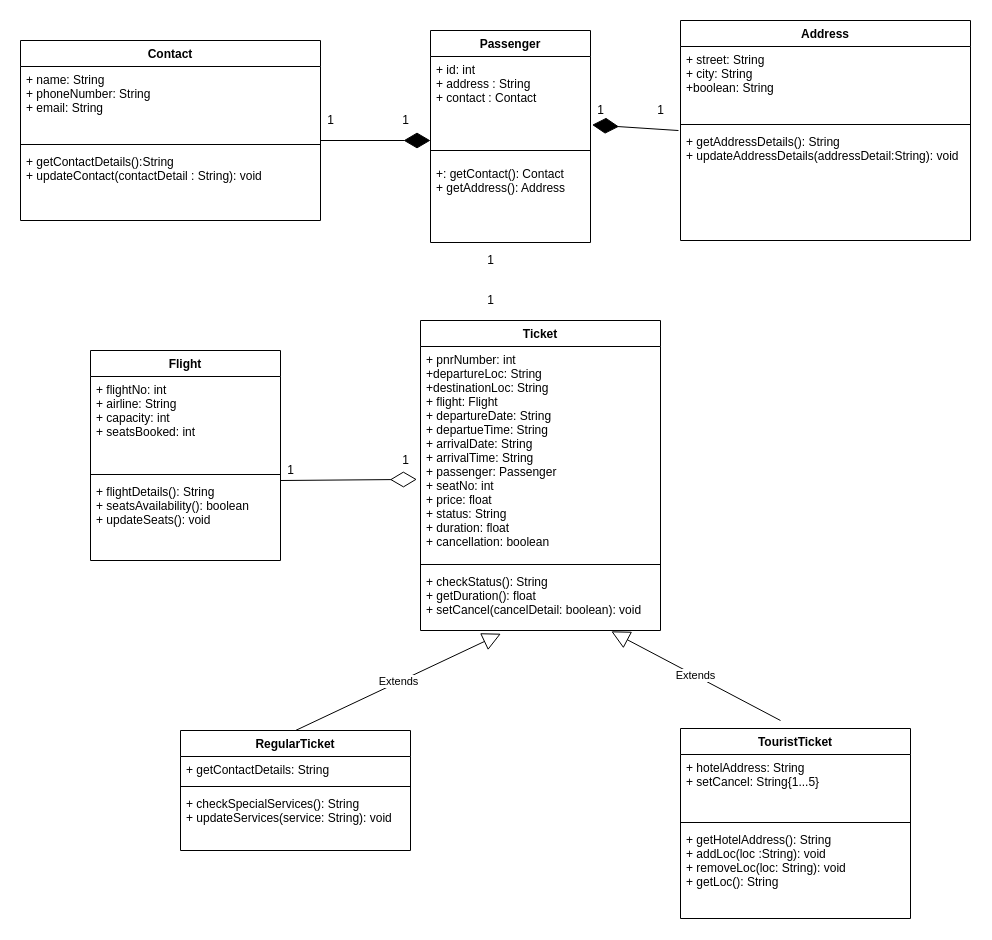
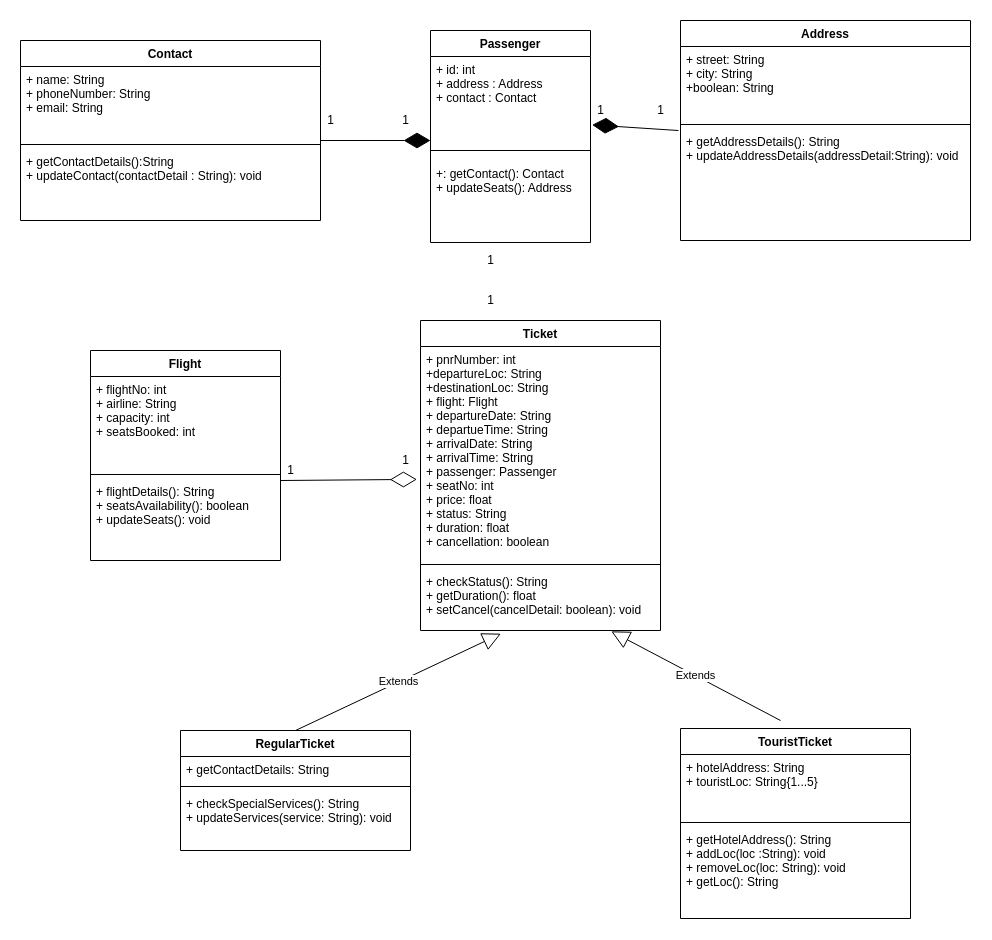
  <mxCell id="0" />
  <mxCell id="1" parent="0" />
  <mxCell id="2" value="Passenger" style="swimlane;fontStyle=1;align=center;verticalAlign=top;childLayout=stackLayout;horizontal=1;startSize=26;horizontalStack=0;resizeParent=1;resizeParentMax=0;resizeLast=0;collapsible=1;marginBottom=0;" vertex="1" parent="1"><mxGeometry x="430" y="30" width="160" height="212" as="geometry" /></mxCell>
- <mxCell id="3" value="+ id: int&#10;+ address : String&#10;+ contact : Contact" style="text;strokeColor=none;fillColor=none;align=left;verticalAlign=top;spacingLeft=4;spacingRight=4;overflow=hidden;rotatable=0;points=[[0,0.5],[1,0.5]];portConstraint=eastwest;" vertex="1" parent="2"><mxGeometry y="26" width="160" height="84" as="geometry" /></mxCell>
+ <mxCell id="3" value="+ id: int&#10;+ address : Address&#10;+ contact : Contact" style="text;strokeColor=none;fillColor=none;align=left;verticalAlign=top;spacingLeft=4;spacingRight=4;overflow=hidden;rotatable=0;points=[[0,0.5],[1,0.5]];portConstraint=eastwest;" vertex="1" parent="2"><mxGeometry y="26" width="160" height="84" as="geometry" /></mxCell>
  <mxCell id="4" value="" style="line;strokeWidth=1;fillColor=none;align=left;verticalAlign=middle;spacingTop=-1;spacingLeft=3;spacingRight=3;rotatable=0;labelPosition=right;points=[];portConstraint=eastwest;" vertex="1" parent="2"><mxGeometry y="110" width="160" height="20" as="geometry" /></mxCell>
- <mxCell id="5" value="+: getContact(): Contact&#10;+ getAddress(): Address&#10;" style="text;strokeColor=none;fillColor=none;align=left;verticalAlign=top;spacingLeft=4;spacingRight=4;overflow=hidden;rotatable=0;points=[[0,0.5],[1,0.5]];portConstraint=eastwest;" vertex="1" parent="2"><mxGeometry y="130" width="160" height="82" as="geometry" /></mxCell>
+ <mxCell id="5" value="+: getContact(): Contact&#10;+ updateSeats(): Address&#10;" style="text;strokeColor=none;fillColor=none;align=left;verticalAlign=top;spacingLeft=4;spacingRight=4;overflow=hidden;rotatable=0;points=[[0,0.5],[1,0.5]];portConstraint=eastwest;" vertex="1" parent="2"><mxGeometry y="130" width="160" height="82" as="geometry" /></mxCell>
  <mxCell id="6" value="Address" style="swimlane;fontStyle=1;align=center;verticalAlign=top;childLayout=stackLayout;horizontal=1;startSize=26;horizontalStack=0;resizeParent=1;resizeParentMax=0;resizeLast=0;collapsible=1;marginBottom=0;" vertex="1" parent="1"><mxGeometry x="680" y="20" width="290" height="220" as="geometry" /></mxCell>
  <mxCell id="7" value="+ street: String&#10;+ city: String&#10;+boolean: String" style="text;strokeColor=none;fillColor=none;align=left;verticalAlign=top;spacingLeft=4;spacingRight=4;overflow=hidden;rotatable=0;points=[[0,0.5],[1,0.5]];portConstraint=eastwest;" vertex="1" parent="6"><mxGeometry y="26" width="290" height="74" as="geometry" /></mxCell>
  <mxCell id="8" value="" style="line;strokeWidth=1;fillColor=none;align=left;verticalAlign=middle;spacingTop=-1;spacingLeft=3;spacingRight=3;rotatable=0;labelPosition=right;points=[];portConstraint=eastwest;" vertex="1" parent="6"><mxGeometry y="100" width="290" height="8" as="geometry" /></mxCell>
  <mxCell id="9" value="+ getAddressDetails(): String&#10;+ updateAddressDetails(addressDetail:String): void" style="text;strokeColor=none;fillColor=none;align=left;verticalAlign=top;spacingLeft=4;spacingRight=4;overflow=hidden;rotatable=0;points=[[0,0.5],[1,0.5]];portConstraint=eastwest;" vertex="1" parent="6"><mxGeometry y="108" width="290" height="112" as="geometry" /></mxCell>
  <mxCell id="10" value="Contact" style="swimlane;fontStyle=1;align=center;verticalAlign=top;childLayout=stackLayout;horizontal=1;startSize=26;horizontalStack=0;resizeParent=1;resizeParentMax=0;resizeLast=0;collapsible=1;marginBottom=0;" vertex="1" parent="1"><mxGeometry x="20" y="40" width="300" height="180" as="geometry" /></mxCell>
  <mxCell id="11" value="+ name: String&#10;+ phoneNumber: String&#10;+ email: String&#10;" style="text;strokeColor=none;fillColor=none;align=left;verticalAlign=top;spacingLeft=4;spacingRight=4;overflow=hidden;rotatable=0;points=[[0,0.5],[1,0.5]];portConstraint=eastwest;" vertex="1" parent="10"><mxGeometry y="26" width="300" height="74" as="geometry" /></mxCell>
  <mxCell id="12" value="" style="line;strokeWidth=1;fillColor=none;align=left;verticalAlign=middle;spacingTop=-1;spacingLeft=3;spacingRight=3;rotatable=0;labelPosition=right;points=[];portConstraint=eastwest;" vertex="1" parent="10"><mxGeometry y="100" width="300" height="8" as="geometry" /></mxCell>
  <mxCell id="13" value="+ getContactDetails():String&#10;+ updateContact(contactDetail : String): void" style="text;strokeColor=none;fillColor=none;align=left;verticalAlign=top;spacingLeft=4;spacingRight=4;overflow=hidden;rotatable=0;points=[[0,0.5],[1,0.5]];portConstraint=eastwest;" vertex="1" parent="10"><mxGeometry y="108" width="300" height="72" as="geometry" /></mxCell>
  <mxCell id="14" value="" style="endArrow=diamondThin;endFill=1;endSize=24;html=1;" edge="1" parent="1"><mxGeometry width="160" relative="1" as="geometry"><mxPoint x="320" y="140" as="sourcePoint" /><mxPoint x="430" y="140" as="targetPoint" /></mxGeometry></mxCell>
  <mxCell id="15" value="" style="endArrow=diamondThin;endFill=1;endSize=24;html=1;exitX=-0.007;exitY=0.018;exitDx=0;exitDy=0;exitPerimeter=0;entryX=1.01;entryY=0.814;entryDx=0;entryDy=0;entryPerimeter=0;" edge="1" parent="1" source="9" target="3"><mxGeometry width="160" relative="1" as="geometry"><mxPoint x="590" y="130" as="sourcePoint" /><mxPoint x="630" y="40" as="targetPoint" /></mxGeometry></mxCell>
  <mxCell id="16" value="Ticket" style="swimlane;fontStyle=1;align=center;verticalAlign=top;childLayout=stackLayout;horizontal=1;startSize=26;horizontalStack=0;resizeParent=1;resizeParentMax=0;resizeLast=0;collapsible=1;marginBottom=0;" vertex="1" parent="1"><mxGeometry x="420" y="320" width="240" height="310" as="geometry" /></mxCell>
  <mxCell id="17" value="+ pnrNumber: int&#10;+departureLoc: String&#10;+destinationLoc: String&#10;+ flight: Flight&#10;+ departureDate: String&#10;+ departueTime: String&#10;+ arrivalDate: String&#10;+ arrivalTime: String&#10;+ passenger: Passenger&#10;+ seatNo: int&#10;+ price: float&#10;+ status: String&#10;+ duration: float&#10;+ cancellation: boolean" style="text;strokeColor=none;fillColor=none;align=left;verticalAlign=top;spacingLeft=4;spacingRight=4;overflow=hidden;rotatable=0;points=[[0,0.5],[1,0.5]];portConstraint=eastwest;" vertex="1" parent="16"><mxGeometry y="26" width="240" height="214" as="geometry" /></mxCell>
  <mxCell id="18" value="" style="line;strokeWidth=1;fillColor=none;align=left;verticalAlign=middle;spacingTop=-1;spacingLeft=3;spacingRight=3;rotatable=0;labelPosition=right;points=[];portConstraint=eastwest;" vertex="1" parent="16"><mxGeometry y="240" width="240" height="8" as="geometry" /></mxCell>
  <mxCell id="19" value="+ checkStatus(): String&#10;+ getDuration(): float&#10;+ setCancel(cancelDetail: boolean): void" style="text;strokeColor=none;fillColor=none;align=left;verticalAlign=top;spacingLeft=4;spacingRight=4;overflow=hidden;rotatable=0;points=[[0,0.5],[1,0.5]];portConstraint=eastwest;" vertex="1" parent="16"><mxGeometry y="248" width="240" height="62" as="geometry" /></mxCell>
  <mxCell id="20" value="1&lt;br&gt;" style="text;html=1;align=center;verticalAlign=middle;resizable=0;points=[];autosize=1;" vertex="1" parent="1"><mxGeometry x="320" y="110" width="20" height="20" as="geometry" /></mxCell>
  <mxCell id="21" value="1&lt;br&gt;" style="text;html=1;align=center;verticalAlign=middle;resizable=0;points=[];autosize=1;" vertex="1" parent="1"><mxGeometry x="395" y="110" width="20" height="20" as="geometry" /></mxCell>
  <mxCell id="22" value="1&lt;br&gt;" style="text;html=1;align=center;verticalAlign=middle;resizable=0;points=[];autosize=1;" vertex="1" parent="1"><mxGeometry x="590" y="100" width="20" height="20" as="geometry" /></mxCell>
  <mxCell id="23" value="1&lt;br&gt;" style="text;html=1;align=center;verticalAlign=middle;resizable=0;points=[];autosize=1;" vertex="1" parent="1"><mxGeometry x="650" y="100" width="20" height="20" as="geometry" /></mxCell>
  <mxCell id="24" value="Flight" style="swimlane;fontStyle=1;align=center;verticalAlign=top;childLayout=stackLayout;horizontal=1;startSize=26;horizontalStack=0;resizeParent=1;resizeParentMax=0;resizeLast=0;collapsible=1;marginBottom=0;" vertex="1" parent="1"><mxGeometry x="90" y="350" width="190" height="210" as="geometry" /></mxCell>
  <mxCell id="25" value="+ flightNo: int&#10;+ airline: String&#10;+ capacity: int&#10;+ seatsBooked: int&#10;" style="text;strokeColor=none;fillColor=none;align=left;verticalAlign=top;spacingLeft=4;spacingRight=4;overflow=hidden;rotatable=0;points=[[0,0.5],[1,0.5]];portConstraint=eastwest;" vertex="1" parent="24"><mxGeometry y="26" width="190" height="94" as="geometry" /></mxCell>
  <mxCell id="26" value="" style="line;strokeWidth=1;fillColor=none;align=left;verticalAlign=middle;spacingTop=-1;spacingLeft=3;spacingRight=3;rotatable=0;labelPosition=right;points=[];portConstraint=eastwest;" vertex="1" parent="24"><mxGeometry y="120" width="190" height="8" as="geometry" /></mxCell>
  <mxCell id="27" value="+ flightDetails(): String&#10;+ seatsAvailability(): boolean&#10;+ updateSeats(): void&#10;" style="text;strokeColor=none;fillColor=none;align=left;verticalAlign=top;spacingLeft=4;spacingRight=4;overflow=hidden;rotatable=0;points=[[0,0.5],[1,0.5]];portConstraint=eastwest;" vertex="1" parent="24"><mxGeometry y="128" width="190" height="82" as="geometry" /></mxCell>
  <mxCell id="28" value="" style="endArrow=diamondThin;endFill=0;endSize=24;html=1;entryX=-0.015;entryY=0.621;entryDx=0;entryDy=0;entryPerimeter=0;" edge="1" parent="1" target="17"><mxGeometry width="160" relative="1" as="geometry"><mxPoint x="280" y="480" as="sourcePoint" /><mxPoint x="410" y="480" as="targetPoint" /></mxGeometry></mxCell>
  <mxCell id="29" value="1&lt;br&gt;" style="text;html=1;align=center;verticalAlign=middle;resizable=0;points=[];autosize=1;" vertex="1" parent="1"><mxGeometry x="480" y="250" width="20" height="20" as="geometry" /></mxCell>
  <mxCell id="30" value="1&lt;br&gt;" style="text;html=1;align=center;verticalAlign=middle;resizable=0;points=[];autosize=1;" vertex="1" parent="1"><mxGeometry x="480" y="290" width="20" height="20" as="geometry" /></mxCell>
  <mxCell id="31" value="1&lt;br&gt;" style="text;html=1;align=center;verticalAlign=middle;resizable=0;points=[];autosize=1;" vertex="1" parent="1"><mxGeometry x="280" y="460" width="20" height="20" as="geometry" /></mxCell>
  <mxCell id="32" value="1&lt;br&gt;" style="text;html=1;align=center;verticalAlign=middle;resizable=0;points=[];autosize=1;" vertex="1" parent="1"><mxGeometry x="395" y="450" width="20" height="20" as="geometry" /></mxCell>
  <mxCell id="33" value="RegularTicket" style="swimlane;fontStyle=1;align=center;verticalAlign=top;childLayout=stackLayout;horizontal=1;startSize=26;horizontalStack=0;resizeParent=1;resizeParentMax=0;resizeLast=0;collapsible=1;marginBottom=0;" vertex="1" parent="1"><mxGeometry x="180" y="730" width="230" height="120" as="geometry" /></mxCell>
  <mxCell id="34" value="+ getContactDetails: String" style="text;strokeColor=none;fillColor=none;align=left;verticalAlign=top;spacingLeft=4;spacingRight=4;overflow=hidden;rotatable=0;points=[[0,0.5],[1,0.5]];portConstraint=eastwest;" vertex="1" parent="33"><mxGeometry y="26" width="230" height="26" as="geometry" /></mxCell>
  <mxCell id="35" value="" style="line;strokeWidth=1;fillColor=none;align=left;verticalAlign=middle;spacingTop=-1;spacingLeft=3;spacingRight=3;rotatable=0;labelPosition=right;points=[];portConstraint=eastwest;" vertex="1" parent="33"><mxGeometry y="52" width="230" height="8" as="geometry" /></mxCell>
  <mxCell id="36" value="+ checkSpecialServices(): String&#10;+ updateServices(service: String): void" style="text;strokeColor=none;fillColor=none;align=left;verticalAlign=top;spacingLeft=4;spacingRight=4;overflow=hidden;rotatable=0;points=[[0,0.5],[1,0.5]];portConstraint=eastwest;" vertex="1" parent="33"><mxGeometry y="60" width="230" height="60" as="geometry" /></mxCell>
  <mxCell id="37" value="TouristTicket" style="swimlane;fontStyle=1;align=center;verticalAlign=top;childLayout=stackLayout;horizontal=1;startSize=26;horizontalStack=0;resizeParent=1;resizeParentMax=0;resizeLast=0;collapsible=1;marginBottom=0;" vertex="1" parent="1"><mxGeometry x="680" y="728" width="230" height="190" as="geometry" /></mxCell>
- <mxCell id="38" value="+ hotelAddress: String&#10;+ setCancel: String{1...5}" style="text;strokeColor=none;fillColor=none;align=left;verticalAlign=top;spacingLeft=4;spacingRight=4;overflow=hidden;rotatable=0;points=[[0,0.5],[1,0.5]];portConstraint=eastwest;" vertex="1" parent="37"><mxGeometry y="26" width="230" height="64" as="geometry" /></mxCell>
+ <mxCell id="38" value="+ hotelAddress: String&#10;+ touristLoc: String{1...5}" style="text;strokeColor=none;fillColor=none;align=left;verticalAlign=top;spacingLeft=4;spacingRight=4;overflow=hidden;rotatable=0;points=[[0,0.5],[1,0.5]];portConstraint=eastwest;" vertex="1" parent="37"><mxGeometry y="26" width="230" height="64" as="geometry" /></mxCell>
  <mxCell id="39" value="" style="line;strokeWidth=1;fillColor=none;align=left;verticalAlign=middle;spacingTop=-1;spacingLeft=3;spacingRight=3;rotatable=0;labelPosition=right;points=[];portConstraint=eastwest;" vertex="1" parent="37"><mxGeometry y="90" width="230" height="8" as="geometry" /></mxCell>
  <mxCell id="40" value="+ getHotelAddress(): String&#10;+ addLoc(loc :String): void&#10;+ removeLoc(loc: String): void&#10;+ getLoc(): String" style="text;strokeColor=none;fillColor=none;align=left;verticalAlign=top;spacingLeft=4;spacingRight=4;overflow=hidden;rotatable=0;points=[[0,0.5],[1,0.5]];portConstraint=eastwest;" vertex="1" parent="37"><mxGeometry y="98" width="230" height="92" as="geometry" /></mxCell>
  <mxCell id="41" value="Extends" style="endArrow=block;endSize=16;endFill=0;html=1;exitX=0.5;exitY=0;exitDx=0;exitDy=0;entryX=0.335;entryY=1.052;entryDx=0;entryDy=0;entryPerimeter=0;" edge="1" parent="1" source="33" target="19"><mxGeometry width="160" relative="1" as="geometry"><mxPoint x="390" y="620" as="sourcePoint" /><mxPoint x="550" y="620" as="targetPoint" /></mxGeometry></mxCell>
  <mxCell id="42" value="Extends" style="endArrow=block;endSize=16;endFill=0;html=1;entryX=0.795;entryY=1.013;entryDx=0;entryDy=0;entryPerimeter=0;" edge="1" parent="1" target="19"><mxGeometry width="160" relative="1" as="geometry"><mxPoint x="780" y="720" as="sourcePoint" /><mxPoint x="690" y="700" as="targetPoint" /></mxGeometry></mxCell>
